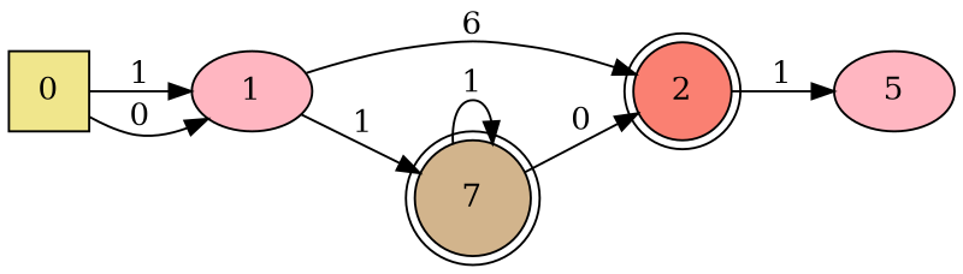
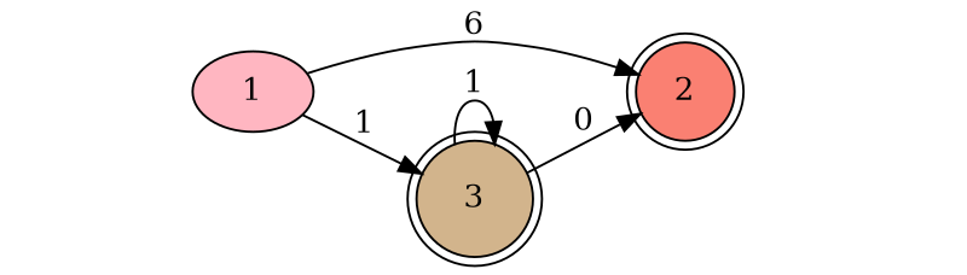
  digraph {
    rankdir=LR
    node [fillcolor=lightpink style=filled]
-   0 [fillcolor=khaki shape=square]
    1
    2 [fillcolor=salmon shape=doublecircle]
-   3 [fillcolor=tan shape=doublecircle label=7]
-   5
-   0 -> 1 [label=1]
-   0 -> 1 [label=0]
+   3 [fillcolor=tan shape=doublecircle]
    1 -> 2 [label=6]
    1 -> 3 [label=1]
-   2 -> 5 [label=1]
    3 -> 2 [label=0]
    3 -> 3 [label=1]
  }
